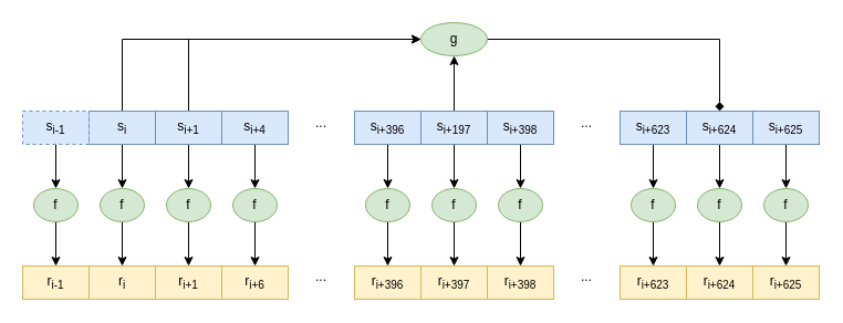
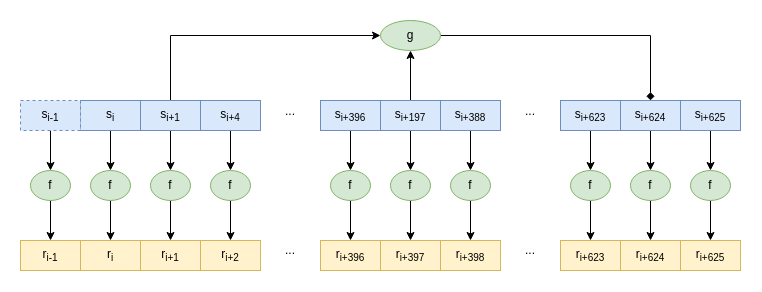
  <mxCell id="0" />
  <mxCell id="1" parent="0" />
  <mxCell id="2" style="edgeStyle=orthogonalEdgeStyle;rounded=0;orthogonalLoop=1;jettySize=auto;html=1;" parent="1" source="4" target="32" edge="1"><mxGeometry relative="1" as="geometry" /></mxCell>
  <mxCell id="3" style="edgeStyle=orthogonalEdgeStyle;rounded=0;orthogonalLoop=1;jettySize=auto;html=1;" edge="1" parent="1" source="4" target="26"><mxGeometry relative="1" as="geometry"><Array as="points"><mxPoint x="170" y="35" /></Array></mxGeometry></mxCell>
  <mxCell id="4" value="s&lt;sub&gt;i+1&lt;/sub&gt;" style="rounded=0;whiteSpace=wrap;html=1;fillColor=#dae8fc;strokeColor=#6c8ebf;" parent="1" vertex="1"><mxGeometry x="140" y="100" width="60" height="30" as="geometry" /></mxCell>
  <mxCell id="5" style="edgeStyle=orthogonalEdgeStyle;rounded=0;orthogonalLoop=1;jettySize=auto;html=1;" parent="1" source="6" target="34" edge="1"><mxGeometry relative="1" as="geometry" /></mxCell>
  <mxCell id="6" value="s&lt;sub&gt;i+4&lt;/sub&gt;" style="rounded=0;whiteSpace=wrap;html=1;fillColor=#dae8fc;strokeColor=#6c8ebf;" parent="1" vertex="1"><mxGeometry x="200" y="100" width="60" height="30" as="geometry" /></mxCell>
- <mxCell id="7" style="edgeStyle=orthogonalEdgeStyle;rounded=0;orthogonalLoop=1;jettySize=auto;html=1;" parent="1" source="9" target="26" edge="1"><mxGeometry relative="1" as="geometry"><Array as="points"><mxPoint x="110" y="35" /></Array></mxGeometry></mxCell>
  <mxCell id="8" style="edgeStyle=orthogonalEdgeStyle;rounded=0;orthogonalLoop=1;jettySize=auto;html=1;" parent="1" source="9" target="30" edge="1"><mxGeometry relative="1" as="geometry" /></mxCell>
  <mxCell id="9" value="s&lt;sub&gt;i&lt;/sub&gt;" style="rounded=0;whiteSpace=wrap;html=1;fillColor=#dae8fc;strokeColor=#6c8ebf;" parent="1" vertex="1"><mxGeometry x="80" y="100" width="60" height="30" as="geometry" /></mxCell>
  <mxCell id="10" style="edgeStyle=orthogonalEdgeStyle;rounded=0;orthogonalLoop=1;jettySize=auto;html=1;" parent="1" source="11" target="36" edge="1"><mxGeometry relative="1" as="geometry" /></mxCell>
  <mxCell id="11" value="s&lt;sub&gt;i+396&lt;/sub&gt;" style="rounded=0;whiteSpace=wrap;html=1;fillColor=#dae8fc;strokeColor=#6c8ebf;" parent="1" vertex="1"><mxGeometry x="320" y="100" width="60" height="30" as="geometry" /></mxCell>
  <mxCell id="12" style="edgeStyle=orthogonalEdgeStyle;rounded=0;orthogonalLoop=1;jettySize=auto;html=1;" parent="1" source="14" target="26" edge="1"><mxGeometry relative="1" as="geometry" /></mxCell>
  <mxCell id="13" style="edgeStyle=orthogonalEdgeStyle;rounded=0;orthogonalLoop=1;jettySize=auto;html=1;" parent="1" source="14" target="38" edge="1"><mxGeometry relative="1" as="geometry" /></mxCell>
  <mxCell id="14" value="s&lt;sub&gt;i+197&lt;/sub&gt;" style="rounded=0;whiteSpace=wrap;html=1;fillColor=#dae8fc;strokeColor=#6c8ebf;" parent="1" vertex="1"><mxGeometry x="380" y="100" width="60" height="30" as="geometry" /></mxCell>
  <mxCell id="15" style="edgeStyle=orthogonalEdgeStyle;rounded=0;orthogonalLoop=1;jettySize=auto;html=1;" parent="1" source="16" target="40" edge="1"><mxGeometry relative="1" as="geometry" /></mxCell>
- <mxCell id="16" value="s&lt;sub&gt;i+398&lt;/sub&gt;" style="rounded=0;whiteSpace=wrap;html=1;fillColor=#dae8fc;strokeColor=#6c8ebf;" parent="1" vertex="1"><mxGeometry x="440" y="100" width="60" height="30" as="geometry" /></mxCell>
+ <mxCell id="16" value="s&lt;sub&gt;i+388&lt;/sub&gt;" style="rounded=0;whiteSpace=wrap;html=1;fillColor=#dae8fc;strokeColor=#6c8ebf;" parent="1" vertex="1"><mxGeometry x="440" y="100" width="60" height="30" as="geometry" /></mxCell>
  <mxCell id="17" style="edgeStyle=orthogonalEdgeStyle;rounded=0;orthogonalLoop=1;jettySize=auto;html=1;" parent="1" source="18" target="28" edge="1"><mxGeometry relative="1" as="geometry" /></mxCell>
  <mxCell id="18" value="s&lt;sub&gt;i-1&lt;/sub&gt;" style="rounded=0;whiteSpace=wrap;html=1;fillColor=#dae8fc;strokeColor=#6c8ebf;dashed=1;" parent="1" vertex="1"><mxGeometry x="20" y="100" width="60" height="30" as="geometry" /></mxCell>
  <mxCell id="19" style="edgeStyle=orthogonalEdgeStyle;rounded=0;orthogonalLoop=1;jettySize=auto;html=1;" parent="1" source="20" target="42" edge="1"><mxGeometry relative="1" as="geometry" /></mxCell>
  <mxCell id="20" value="s&lt;sub&gt;i+623&lt;/sub&gt;" style="rounded=0;whiteSpace=wrap;html=1;fillColor=#dae8fc;strokeColor=#6c8ebf;" parent="1" vertex="1"><mxGeometry x="560" y="100" width="60" height="30" as="geometry" /></mxCell>
  <mxCell id="21" style="edgeStyle=orthogonalEdgeStyle;rounded=0;orthogonalLoop=1;jettySize=auto;html=1;" parent="1" source="22" target="44" edge="1"><mxGeometry relative="1" as="geometry" /></mxCell>
  <mxCell id="22" value="s&lt;sub&gt;i+624&lt;/sub&gt;" style="rounded=0;whiteSpace=wrap;html=1;fillColor=#dae8fc;strokeColor=#6c8ebf;" parent="1" vertex="1"><mxGeometry x="620" y="100" width="60" height="30" as="geometry" /></mxCell>
  <mxCell id="23" style="edgeStyle=orthogonalEdgeStyle;rounded=0;orthogonalLoop=1;jettySize=auto;html=1;" parent="1" source="24" target="46" edge="1"><mxGeometry relative="1" as="geometry" /></mxCell>
  <mxCell id="24" value="s&lt;sub&gt;i+625&lt;/sub&gt;" style="rounded=0;whiteSpace=wrap;html=1;fillColor=#dae8fc;strokeColor=#6c8ebf;" parent="1" vertex="1"><mxGeometry x="680" y="100" width="60" height="30" as="geometry" /></mxCell>
  <mxCell id="25" style="edgeStyle=orthogonalEdgeStyle;rounded=0;orthogonalLoop=1;jettySize=auto;html=1;endArrow=diamond;" parent="1" source="26" target="22" edge="1"><mxGeometry relative="1" as="geometry" /></mxCell>
  <mxCell id="26" value="g" style="ellipse;whiteSpace=wrap;html=1;fillColor=#d5e8d4;strokeColor=#82b366;" parent="1" vertex="1"><mxGeometry x="380" y="20" width="60" height="30" as="geometry" /></mxCell>
  <mxCell id="27" style="edgeStyle=orthogonalEdgeStyle;rounded=0;orthogonalLoop=1;jettySize=auto;html=1;" parent="1" source="28" target="53" edge="1"><mxGeometry relative="1" as="geometry" /></mxCell>
  <mxCell id="28" value="f" style="ellipse;whiteSpace=wrap;html=1;fillColor=#d5e8d4;strokeColor=#82b366;" parent="1" vertex="1"><mxGeometry x="30" y="170" width="40" height="30" as="geometry" /></mxCell>
  <mxCell id="29" style="edgeStyle=orthogonalEdgeStyle;rounded=0;orthogonalLoop=1;jettySize=auto;html=1;" parent="1" source="30" target="49" edge="1"><mxGeometry relative="1" as="geometry" /></mxCell>
  <mxCell id="30" value="f" style="ellipse;whiteSpace=wrap;html=1;fillColor=#d5e8d4;strokeColor=#82b366;" parent="1" vertex="1"><mxGeometry x="90" y="170" width="40" height="30" as="geometry" /></mxCell>
  <mxCell id="31" style="edgeStyle=orthogonalEdgeStyle;rounded=0;orthogonalLoop=1;jettySize=auto;html=1;" parent="1" source="32" target="47" edge="1"><mxGeometry relative="1" as="geometry" /></mxCell>
  <mxCell id="32" value="f" style="ellipse;whiteSpace=wrap;html=1;fillColor=#d5e8d4;strokeColor=#82b366;" parent="1" vertex="1"><mxGeometry x="150" y="170" width="40" height="30" as="geometry" /></mxCell>
  <mxCell id="33" style="edgeStyle=orthogonalEdgeStyle;rounded=0;orthogonalLoop=1;jettySize=auto;html=1;" parent="1" source="34" target="48" edge="1"><mxGeometry relative="1" as="geometry" /></mxCell>
  <mxCell id="34" value="f" style="ellipse;whiteSpace=wrap;html=1;fillColor=#d5e8d4;strokeColor=#82b366;" parent="1" vertex="1"><mxGeometry x="210" y="170" width="40" height="30" as="geometry" /></mxCell>
  <mxCell id="35" style="edgeStyle=orthogonalEdgeStyle;rounded=0;orthogonalLoop=1;jettySize=auto;html=1;" parent="1" source="36" target="50" edge="1"><mxGeometry relative="1" as="geometry" /></mxCell>
  <mxCell id="36" value="f" style="ellipse;whiteSpace=wrap;html=1;fillColor=#d5e8d4;strokeColor=#82b366;" parent="1" vertex="1"><mxGeometry x="330" y="170" width="40" height="30" as="geometry" /></mxCell>
  <mxCell id="37" style="edgeStyle=orthogonalEdgeStyle;rounded=0;orthogonalLoop=1;jettySize=auto;html=1;" parent="1" source="38" target="51" edge="1"><mxGeometry relative="1" as="geometry" /></mxCell>
  <mxCell id="38" value="f" style="ellipse;whiteSpace=wrap;html=1;fillColor=#d5e8d4;strokeColor=#82b366;" parent="1" vertex="1"><mxGeometry x="390" y="170" width="40" height="30" as="geometry" /></mxCell>
  <mxCell id="39" style="edgeStyle=orthogonalEdgeStyle;rounded=0;orthogonalLoop=1;jettySize=auto;html=1;" parent="1" source="40" target="52" edge="1"><mxGeometry relative="1" as="geometry" /></mxCell>
  <mxCell id="40" value="f" style="ellipse;whiteSpace=wrap;html=1;fillColor=#d5e8d4;strokeColor=#82b366;" parent="1" vertex="1"><mxGeometry x="450" y="170" width="40" height="30" as="geometry" /></mxCell>
  <mxCell id="41" style="edgeStyle=orthogonalEdgeStyle;rounded=0;orthogonalLoop=1;jettySize=auto;html=1;" parent="1" source="42" target="54" edge="1"><mxGeometry relative="1" as="geometry" /></mxCell>
  <mxCell id="42" value="f" style="ellipse;whiteSpace=wrap;html=1;fillColor=#d5e8d4;strokeColor=#82b366;" parent="1" vertex="1"><mxGeometry x="570" y="170" width="40" height="30" as="geometry" /></mxCell>
  <mxCell id="43" style="edgeStyle=orthogonalEdgeStyle;rounded=0;orthogonalLoop=1;jettySize=auto;html=1;" parent="1" source="44" target="55" edge="1"><mxGeometry relative="1" as="geometry" /></mxCell>
  <mxCell id="44" value="f" style="ellipse;whiteSpace=wrap;html=1;fillColor=#d5e8d4;strokeColor=#82b366;" parent="1" vertex="1"><mxGeometry x="630" y="170" width="40" height="30" as="geometry" /></mxCell>
  <mxCell id="45" style="edgeStyle=orthogonalEdgeStyle;rounded=0;orthogonalLoop=1;jettySize=auto;html=1;" parent="1" source="46" target="56" edge="1"><mxGeometry relative="1" as="geometry" /></mxCell>
  <mxCell id="46" value="f" style="ellipse;whiteSpace=wrap;html=1;fillColor=#d5e8d4;strokeColor=#82b366;" parent="1" vertex="1"><mxGeometry x="690" y="170" width="40" height="30" as="geometry" /></mxCell>
  <mxCell id="47" value="r&lt;sub&gt;i+1&lt;/sub&gt;" style="rounded=0;whiteSpace=wrap;html=1;fillColor=#fff2cc;strokeColor=#d6b656;" parent="1" vertex="1"><mxGeometry x="140" y="240" width="60" height="30" as="geometry" /></mxCell>
- <mxCell id="48" value="r&lt;sub&gt;i+6&lt;/sub&gt;" style="rounded=0;whiteSpace=wrap;html=1;fillColor=#fff2cc;strokeColor=#d6b656;" parent="1" vertex="1"><mxGeometry x="200" y="240" width="60" height="30" as="geometry" /></mxCell>
+ <mxCell id="48" value="r&lt;sub&gt;i+2&lt;/sub&gt;" style="rounded=0;whiteSpace=wrap;html=1;fillColor=#fff2cc;strokeColor=#d6b656;" parent="1" vertex="1"><mxGeometry x="200" y="240" width="60" height="30" as="geometry" /></mxCell>
  <mxCell id="49" value="r&lt;sub&gt;i&lt;/sub&gt;" style="rounded=0;whiteSpace=wrap;html=1;fillColor=#fff2cc;strokeColor=#d6b656;" parent="1" vertex="1"><mxGeometry x="80" y="240" width="60" height="30" as="geometry" /></mxCell>
  <mxCell id="50" value="r&lt;sub&gt;i+396&lt;/sub&gt;" style="rounded=0;whiteSpace=wrap;html=1;fillColor=#fff2cc;strokeColor=#d6b656;" parent="1" vertex="1"><mxGeometry x="320" y="240" width="60" height="30" as="geometry" /></mxCell>
  <mxCell id="51" value="r&lt;sub&gt;i+397&lt;/sub&gt;" style="rounded=0;whiteSpace=wrap;html=1;fillColor=#fff2cc;strokeColor=#d6b656;" parent="1" vertex="1"><mxGeometry x="380" y="240" width="60" height="30" as="geometry" /></mxCell>
  <mxCell id="52" value="r&lt;sub&gt;i+398&lt;/sub&gt;" style="rounded=0;whiteSpace=wrap;html=1;fillColor=#fff2cc;strokeColor=#d6b656;" parent="1" vertex="1"><mxGeometry x="440" y="240" width="60" height="30" as="geometry" /></mxCell>
  <mxCell id="53" value="r&lt;sub&gt;i-1&lt;/sub&gt;" style="rounded=0;whiteSpace=wrap;html=1;fillColor=#fff2cc;strokeColor=#d6b656;" parent="1" vertex="1"><mxGeometry x="20" y="240" width="60" height="30" as="geometry" /></mxCell>
  <mxCell id="54" value="r&lt;sub&gt;i+623&lt;/sub&gt;" style="rounded=0;whiteSpace=wrap;html=1;fillColor=#fff2cc;strokeColor=#d6b656;" parent="1" vertex="1"><mxGeometry x="560" y="240" width="60" height="30" as="geometry" /></mxCell>
  <mxCell id="55" value="r&lt;sub&gt;i+624&lt;/sub&gt;" style="rounded=0;whiteSpace=wrap;html=1;fillColor=#fff2cc;strokeColor=#d6b656;" parent="1" vertex="1"><mxGeometry x="620" y="240" width="60" height="30" as="geometry" /></mxCell>
  <mxCell id="56" value="r&lt;sub&gt;i+625&lt;/sub&gt;" style="rounded=0;whiteSpace=wrap;html=1;fillColor=#fff2cc;strokeColor=#d6b656;" parent="1" vertex="1"><mxGeometry x="680" y="240" width="60" height="30" as="geometry" /></mxCell>
  <mxCell id="57" value="..." style="text;html=1;strokeColor=none;fillColor=none;align=center;verticalAlign=middle;whiteSpace=wrap;rounded=0;" parent="1" vertex="1"><mxGeometry x="270" y="101" width="40" height="20" as="geometry" /></mxCell>
  <mxCell id="58" value="..." style="text;html=1;strokeColor=none;fillColor=none;align=center;verticalAlign=middle;whiteSpace=wrap;rounded=0;" parent="1" vertex="1"><mxGeometry x="510" y="101" width="40" height="20" as="geometry" /></mxCell>
  <mxCell id="59" value="..." style="text;html=1;strokeColor=none;fillColor=none;align=center;verticalAlign=middle;whiteSpace=wrap;rounded=0;" parent="1" vertex="1"><mxGeometry x="510" y="240" width="40" height="20" as="geometry" /></mxCell>
  <mxCell id="60" value="..." style="text;html=1;strokeColor=none;fillColor=none;align=center;verticalAlign=middle;whiteSpace=wrap;rounded=0;" parent="1" vertex="1"><mxGeometry x="270" y="240" width="40" height="20" as="geometry" /></mxCell>
